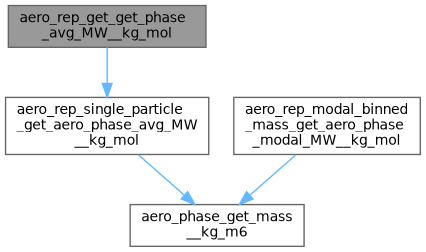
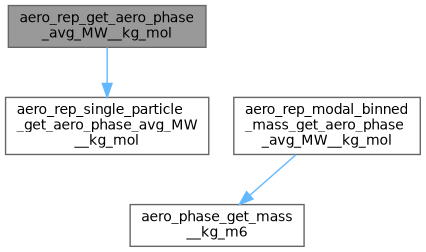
  digraph {
    rankdir=TB
    node [color=grey40 fillcolor=white fontname=Helvetica fontsize=10 shape=box style=filled]
    edge [color=steelblue1 fontname=Helvetica fontsize=10 labelfontname=Helvetica labelfontsize=10 style=solid]
-   n1 [color=gray40 fillcolor=grey60 fontcolor=black height=0.2 label="aero_rep_get_get_phase\l_avg_MW__kg_mol" width=0.4]
+   n1 [color=gray40 fillcolor=grey60 fontcolor=black height=0.2 label="aero_rep_get_aero_phase\l_avg_MW__kg_mol" width=0.4]
    n2 [height=0.2 label="aero_rep_single_particle\l_get_aero_phase_avg_MW\l__kg_mol" width=0.4]
-   n3 [height=0.2 label="aero_rep_modal_binned\l_mass_get_aero_phase\l_modal_MW__kg_mol" width=0.4]
+   n3 [height=0.2 label="aero_rep_modal_binned\l_mass_get_aero_phase\l_avg_MW__kg_mol" width=0.4]
    n4 [height=0.2 label="aero_phase_get_mass\l__kg_m6" width=0.4]
    n1 -> n2
-   n2 -> n4
    n3 -> n4
  }
